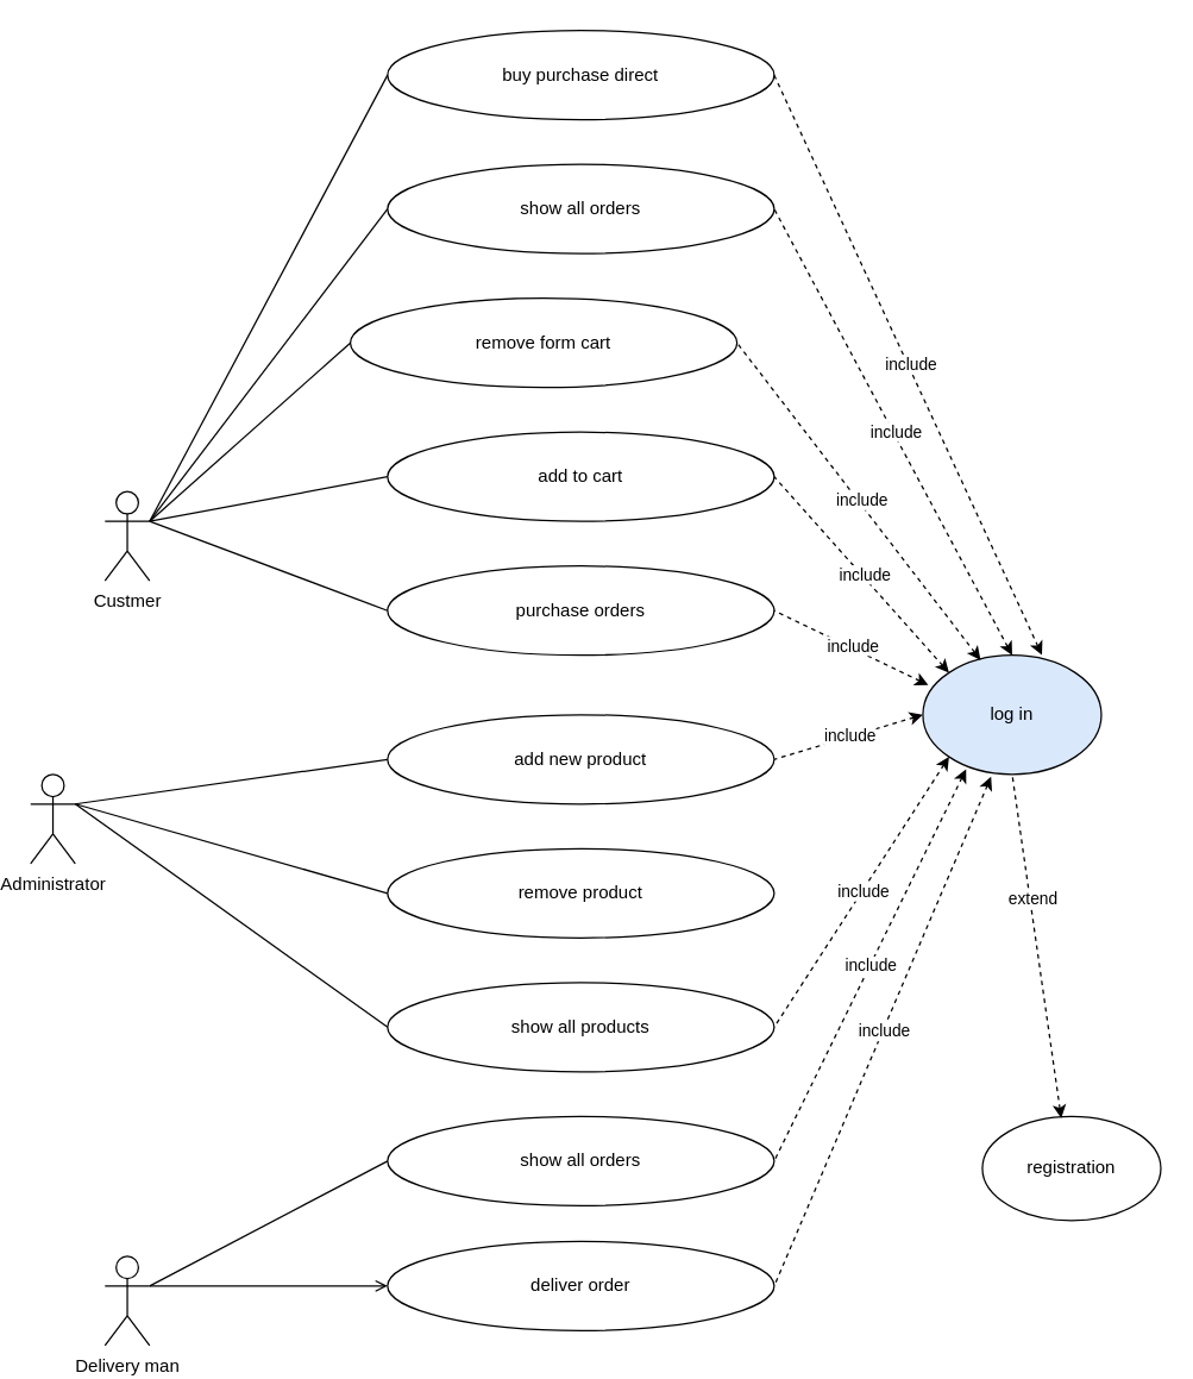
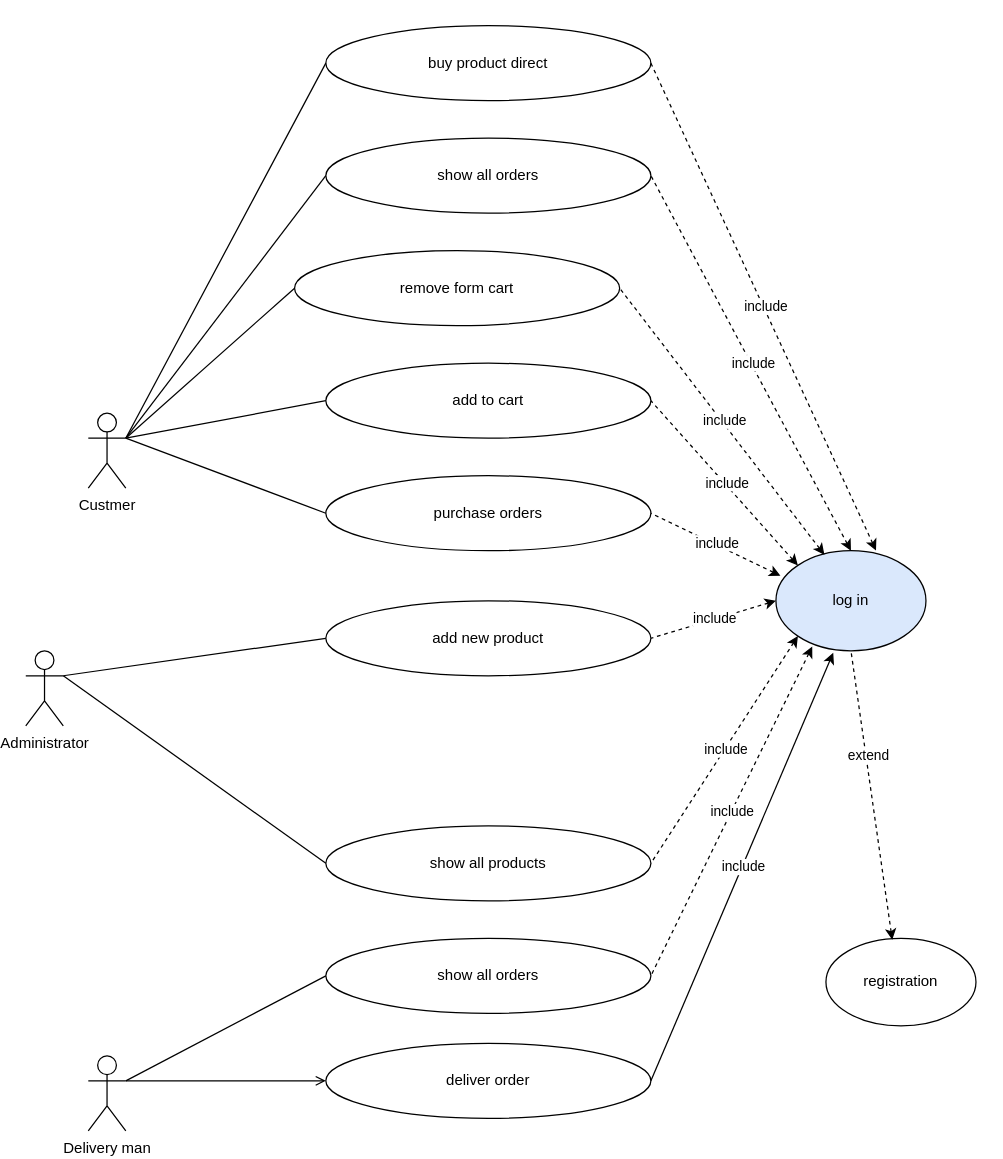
  <mxCell id="0" />
  <mxCell id="1" parent="0" />
  <mxCell id="2" value="purchase orders" style="ellipse;whiteSpace=wrap;html=1;" parent="1" vertex="1"><mxGeometry x="260" y="380" width="260" height="60" as="geometry" /></mxCell>
  <mxCell id="3" value="add new product" style="ellipse;whiteSpace=wrap;html=1;" parent="1" vertex="1"><mxGeometry x="260" y="480" width="260" height="60" as="geometry" /></mxCell>
- <mxCell id="4" value="remove product" style="ellipse;whiteSpace=wrap;html=1;" parent="1" vertex="1"><mxGeometry x="260" y="570" width="260" height="60" as="geometry" /></mxCell>
  <mxCell id="5" value="deliver order" style="ellipse;whiteSpace=wrap;html=1;" parent="1" vertex="1"><mxGeometry x="260" y="834" width="260" height="60" as="geometry" /></mxCell>
  <mxCell id="6" value="show all orders" style="ellipse;whiteSpace=wrap;html=1;" parent="1" vertex="1"><mxGeometry x="260" y="110" width="260" height="60" as="geometry" /></mxCell>
  <mxCell id="7" value="log in" style="ellipse;whiteSpace=wrap;html=1;fillColor=#dae8fc;" parent="1" vertex="1"><mxGeometry x="620" y="440" width="120" height="80" as="geometry" /></mxCell>
  <mxCell id="8" value="registration" style="ellipse;whiteSpace=wrap;html=1;" parent="1" vertex="1"><mxGeometry x="660" y="750" width="120" height="70" as="geometry" /></mxCell>
  <mxCell id="9" value="Custmer" style="shape=umlActor;verticalLabelPosition=bottom;verticalAlign=top;html=1;outlineConnect=0;" parent="1" vertex="1"><mxGeometry x="70" y="330" width="30" height="60" as="geometry" /></mxCell>
  <mxCell id="10" value="Administrator" style="shape=umlActor;verticalLabelPosition=bottom;verticalAlign=top;html=1;outlineConnect=0;" parent="1" vertex="1"><mxGeometry x="20" y="520" width="30" height="60" as="geometry" /></mxCell>
  <mxCell id="11" value="Delivery man" style="shape=umlActor;verticalLabelPosition=bottom;verticalAlign=top;html=1;outlineConnect=0;" parent="1" vertex="1"><mxGeometry x="70" y="844" width="30" height="60" as="geometry" /></mxCell>
  <mxCell id="12" value="" style="endArrow=none;html=1;rounded=0;entryX=0;entryY=0.5;entryDx=0;entryDy=0;exitX=1;exitY=0.333;exitDx=0;exitDy=0;exitPerimeter=0;" parent="1" source="9" target="2" edge="1"><mxGeometry width="50" height="50" relative="1" as="geometry"><mxPoint x="100" y="385" as="sourcePoint" /><mxPoint x="150" y="335" as="targetPoint" /></mxGeometry></mxCell>
- <mxCell id="13" value="" style="endArrow=none;html=1;rounded=0;entryX=0;entryY=0.5;entryDx=0;entryDy=0;exitX=1;exitY=0.333;exitDx=0;exitDy=0;exitPerimeter=0;" parent="1" source="10" target="4" edge="1"><mxGeometry width="50" height="50" relative="1" as="geometry"><mxPoint x="120" y="405" as="sourcePoint" /><mxPoint x="280" y="360" as="targetPoint" /></mxGeometry></mxCell>
  <mxCell id="14" value="" style="endArrow=open;html=1;rounded=0;entryX=0;entryY=0.5;entryDx=0;entryDy=0;exitX=1;exitY=0.333;exitDx=0;exitDy=0;exitPerimeter=0;" parent="1" source="11" target="5" edge="1"><mxGeometry width="50" height="50" relative="1" as="geometry"><mxPoint x="110" y="859" as="sourcePoint" /><mxPoint x="270" y="814" as="targetPoint" /></mxGeometry></mxCell>
  <mxCell id="15" value="" style="endArrow=none;html=1;rounded=0;entryX=0;entryY=0.5;entryDx=0;entryDy=0;" parent="1" target="6" edge="1"><mxGeometry width="50" height="50" relative="1" as="geometry"><mxPoint x="100" y="350" as="sourcePoint" /><mxPoint x="310" y="322" as="targetPoint" /><Array as="points" /></mxGeometry></mxCell>
  <mxCell id="16" value="" style="endArrow=none;dashed=1;html=1;rounded=0;exitX=0.442;exitY=0.017;exitDx=0;exitDy=0;entryX=0.5;entryY=1;entryDx=0;entryDy=0;startArrow=classic;startFill=1;exitPerimeter=0;" parent="1" source="8" target="7" edge="1"><mxGeometry width="50" height="50" relative="1" as="geometry"><mxPoint x="723" y="510" as="sourcePoint" /><mxPoint x="587" y="422" as="targetPoint" /></mxGeometry></mxCell>
  <mxCell id="17" value="extend" style="edgeLabel;html=1;align=center;verticalAlign=middle;resizable=0;points=[];" parent="16" vertex="1" connectable="0"><mxGeometry x="0.273" y="-2" relative="1" as="geometry"><mxPoint as="offset" /></mxGeometry></mxCell>
  <mxCell id="18" value="" style="endArrow=none;html=1;rounded=0;exitX=1;exitY=0.333;exitDx=0;exitDy=0;exitPerimeter=0;entryX=0;entryY=0.5;entryDx=0;entryDy=0;" parent="1" source="10" target="3" edge="1"><mxGeometry width="50" height="50" relative="1" as="geometry"><mxPoint x="350" y="580" as="sourcePoint" /><mxPoint x="400" y="530" as="targetPoint" /></mxGeometry></mxCell>
  <mxCell id="19" value="show all products" style="ellipse;whiteSpace=wrap;html=1;" parent="1" vertex="1"><mxGeometry x="260" y="660" width="260" height="60" as="geometry" /></mxCell>
  <mxCell id="20" value="" style="endArrow=none;html=1;rounded=0;entryX=0;entryY=0.5;entryDx=0;entryDy=0;" parent="1" target="19" edge="1"><mxGeometry width="50" height="50" relative="1" as="geometry"><mxPoint x="50" y="540" as="sourcePoint" /><mxPoint x="400" y="630" as="targetPoint" /></mxGeometry></mxCell>
  <mxCell id="21" value="add to cart" style="ellipse;whiteSpace=wrap;html=1;" parent="1" vertex="1"><mxGeometry x="260" y="290" width="260" height="60" as="geometry" /></mxCell>
  <mxCell id="22" value="" style="endArrow=none;html=1;rounded=0;entryX=0;entryY=0.5;entryDx=0;entryDy=0;" parent="1" target="21" edge="1"><mxGeometry width="50" height="50" relative="1" as="geometry"><mxPoint x="100" y="350" as="sourcePoint" /><mxPoint x="460" y="290" as="targetPoint" /></mxGeometry></mxCell>
  <mxCell id="23" value="remove form cart" style="ellipse;whiteSpace=wrap;html=1;" parent="1" vertex="1"><mxGeometry x="235" y="200" width="260" height="60" as="geometry" /></mxCell>
  <mxCell id="24" value="" style="endArrow=none;html=1;rounded=0;entryX=0;entryY=0.5;entryDx=0;entryDy=0;" parent="1" target="23" edge="1"><mxGeometry width="50" height="50" relative="1" as="geometry"><mxPoint x="100" y="350" as="sourcePoint" /><mxPoint x="350" y="170" as="targetPoint" /></mxGeometry></mxCell>
  <mxCell id="25" value="" style="endArrow=none;dashed=1;html=1;rounded=0;startArrow=classic;startFill=1;entryX=1;entryY=0.5;entryDx=0;entryDy=0;exitX=0.5;exitY=0;exitDx=0;exitDy=0;" parent="1" edge="1" target="6"><mxGeometry width="50" height="50" relative="1" as="geometry"><mxPoint x="680" y="440" as="sourcePoint" /><mxPoint x="520" y="130" as="targetPoint" /></mxGeometry></mxCell>
  <mxCell id="26" value="include" style="edgeLabel;html=1;align=center;verticalAlign=middle;resizable=0;points=[];" parent="25" vertex="1" connectable="0"><mxGeometry x="0.001" y="-1" relative="1" as="geometry"><mxPoint x="1" as="offset" /></mxGeometry></mxCell>
  <mxCell id="27" value="" style="endArrow=none;dashed=1;html=1;rounded=0;startArrow=classic;startFill=1;entryX=1;entryY=0.5;entryDx=0;entryDy=0;exitX=0.323;exitY=0.04;exitDx=0;exitDy=0;exitPerimeter=0;" parent="1" source="7" target="23" edge="1"><mxGeometry width="50" height="50" relative="1" as="geometry"><mxPoint x="657.574" y="439.996" as="sourcePoint" /><mxPoint x="540" y="218.28" as="targetPoint" /></mxGeometry></mxCell>
  <mxCell id="28" value="include" style="edgeLabel;html=1;align=center;verticalAlign=middle;resizable=0;points=[];" parent="27" vertex="1" connectable="0"><mxGeometry x="0.001" y="-1" relative="1" as="geometry"><mxPoint x="1" as="offset" /></mxGeometry></mxCell>
  <mxCell id="29" value="" style="endArrow=none;dashed=1;html=1;rounded=0;startArrow=classic;startFill=1;entryX=1;entryY=0.5;entryDx=0;entryDy=0;exitX=0;exitY=0;exitDx=0;exitDy=0;" parent="1" source="7" target="21" edge="1"><mxGeometry width="50" height="50" relative="1" as="geometry"><mxPoint x="700" y="460" as="sourcePoint" /><mxPoint x="540" y="150" as="targetPoint" /></mxGeometry></mxCell>
  <mxCell id="30" value="include" style="edgeLabel;html=1;align=center;verticalAlign=middle;resizable=0;points=[];" parent="29" vertex="1" connectable="0"><mxGeometry x="0.001" y="-1" relative="1" as="geometry"><mxPoint x="1" as="offset" /></mxGeometry></mxCell>
  <mxCell id="31" value="" style="endArrow=none;dashed=1;html=1;rounded=0;startArrow=classic;startFill=1;entryX=1;entryY=0.5;entryDx=0;entryDy=0;exitX=0.03;exitY=0.25;exitDx=0;exitDy=0;exitPerimeter=0;" parent="1" source="7" target="2" edge="1"><mxGeometry width="50" height="50" relative="1" as="geometry"><mxPoint x="710" y="470" as="sourcePoint" /><mxPoint x="550" y="160" as="targetPoint" /></mxGeometry></mxCell>
  <mxCell id="32" value="include" style="edgeLabel;html=1;align=center;verticalAlign=middle;resizable=0;points=[];" parent="31" vertex="1" connectable="0"><mxGeometry x="0.001" y="-1" relative="1" as="geometry"><mxPoint x="1" as="offset" /></mxGeometry></mxCell>
  <mxCell id="33" value="" style="endArrow=none;dashed=1;html=1;rounded=0;startArrow=classic;startFill=1;entryX=1;entryY=0.5;entryDx=0;entryDy=0;exitX=0;exitY=0.5;exitDx=0;exitDy=0;" parent="1" source="7" target="3" edge="1"><mxGeometry width="50" height="50" relative="1" as="geometry"><mxPoint x="720" y="480" as="sourcePoint" /><mxPoint x="560" y="170" as="targetPoint" /></mxGeometry></mxCell>
  <mxCell id="34" value="include" style="edgeLabel;html=1;align=center;verticalAlign=middle;resizable=0;points=[];" parent="33" vertex="1" connectable="0"><mxGeometry x="0.001" y="-1" relative="1" as="geometry"><mxPoint x="1" as="offset" /></mxGeometry></mxCell>
  <mxCell id="35" value="" style="endArrow=none;dashed=1;html=1;rounded=0;startArrow=classic;startFill=1;entryX=1;entryY=0.5;entryDx=0;entryDy=0;exitX=0;exitY=1;exitDx=0;exitDy=0;" parent="1" source="7" target="19" edge="1"><mxGeometry width="50" height="50" relative="1" as="geometry"><mxPoint x="740" y="500" as="sourcePoint" /><mxPoint x="580" y="190" as="targetPoint" /></mxGeometry></mxCell>
  <mxCell id="36" value="include" style="edgeLabel;html=1;align=center;verticalAlign=middle;resizable=0;points=[];" parent="35" vertex="1" connectable="0"><mxGeometry x="0.001" y="-1" relative="1" as="geometry"><mxPoint x="1" as="offset" /></mxGeometry></mxCell>
- <mxCell id="37" value="" style="endArrow=none;dashed=1;html=1;rounded=0;startArrow=classic;startFill=1;entryX=1;entryY=0.5;entryDx=0;entryDy=0;exitX=0.382;exitY=1.02;exitDx=0;exitDy=0;exitPerimeter=0;" parent="1" source="7" target="5" edge="1"><mxGeometry width="50" height="50" relative="1" as="geometry"><mxPoint x="750" y="510" as="sourcePoint" /><mxPoint x="590" y="200" as="targetPoint" /></mxGeometry></mxCell>
+ <mxCell id="37" value="" style="endArrow=none;dashed=0;html=1;rounded=0;startArrow=classic;startFill=1;entryX=1;entryY=0.5;entryDx=0;entryDy=0;exitX=0.382;exitY=1.02;exitDx=0;exitDy=0;exitPerimeter=0;" parent="1" source="7" target="5" edge="1"><mxGeometry width="50" height="50" relative="1" as="geometry"><mxPoint x="750" y="510" as="sourcePoint" /><mxPoint x="590" y="200" as="targetPoint" /></mxGeometry></mxCell>
  <mxCell id="38" value="include" style="edgeLabel;html=1;align=center;verticalAlign=middle;resizable=0;points=[];" parent="37" vertex="1" connectable="0"><mxGeometry x="0.001" y="-1" relative="1" as="geometry"><mxPoint x="1" as="offset" /></mxGeometry></mxCell>
  <mxCell id="39" value="show all orders" style="ellipse;whiteSpace=wrap;html=1;" parent="1" vertex="1"><mxGeometry x="260" y="750" width="260" height="60" as="geometry" /></mxCell>
  <mxCell id="40" value="" style="endArrow=none;html=1;rounded=0;exitX=1;exitY=0.333;exitDx=0;exitDy=0;exitPerimeter=0;entryX=0;entryY=0.5;entryDx=0;entryDy=0;" parent="1" source="11" target="39" edge="1"><mxGeometry width="50" height="50" relative="1" as="geometry"><mxPoint x="140" y="710" as="sourcePoint" /><mxPoint x="440" y="750" as="targetPoint" /></mxGeometry></mxCell>
  <mxCell id="41" value="" style="endArrow=none;dashed=1;html=1;rounded=0;startArrow=classic;startFill=1;entryX=1;entryY=0.5;entryDx=0;entryDy=0;exitX=0.242;exitY=0.958;exitDx=0;exitDy=0;exitPerimeter=0;" parent="1" source="7" target="39" edge="1"><mxGeometry width="50" height="50" relative="1" as="geometry"><mxPoint x="663" y="529" as="sourcePoint" /><mxPoint x="530" y="874" as="targetPoint" /></mxGeometry></mxCell>
  <mxCell id="42" value="include" style="edgeLabel;html=1;align=center;verticalAlign=middle;resizable=0;points=[];" parent="41" vertex="1" connectable="0"><mxGeometry x="0.001" y="-1" relative="1" as="geometry"><mxPoint x="1" as="offset" /></mxGeometry></mxCell>
- <mxCell id="43" value="buy purchase direct" style="ellipse;whiteSpace=wrap;html=1;" vertex="1" parent="1"><mxGeometry x="260" width="260" height="60" as="geometry" y="20" /></mxCell>
+ <mxCell id="43" value="buy product direct" style="ellipse;whiteSpace=wrap;html=1;" vertex="1" parent="1"><mxGeometry x="260" width="260" height="60" as="geometry" y="20" /></mxCell>
  <mxCell id="44" value="" style="endArrow=none;html=1;rounded=0;entryX=0;entryY=0.5;entryDx=0;entryDy=0;" edge="1" parent="1" target="43"><mxGeometry width="50" height="50" relative="1" as="geometry"><mxPoint x="100" y="350" as="sourcePoint" /><mxPoint x="270" y="140" as="targetPoint" /><Array as="points" /></mxGeometry></mxCell>
  <mxCell id="45" value="" style="endArrow=none;dashed=1;html=1;rounded=0;startArrow=classic;startFill=1;entryX=1;entryY=0.5;entryDx=0;entryDy=0;exitX=0.667;exitY=-0.003;exitDx=0;exitDy=0;exitPerimeter=0;" edge="1" parent="1" source="7" target="43"><mxGeometry width="50" height="50" relative="1" as="geometry"><mxPoint x="722" y="452" as="sourcePoint" /><mxPoint x="530" y="140" as="targetPoint" /></mxGeometry></mxCell>
  <mxCell id="46" value="include" style="edgeLabel;html=1;align=center;verticalAlign=middle;resizable=0;points=[];" vertex="1" connectable="0" parent="45"><mxGeometry x="0.001" y="-1" relative="1" as="geometry"><mxPoint x="1" as="offset" /></mxGeometry></mxCell>
